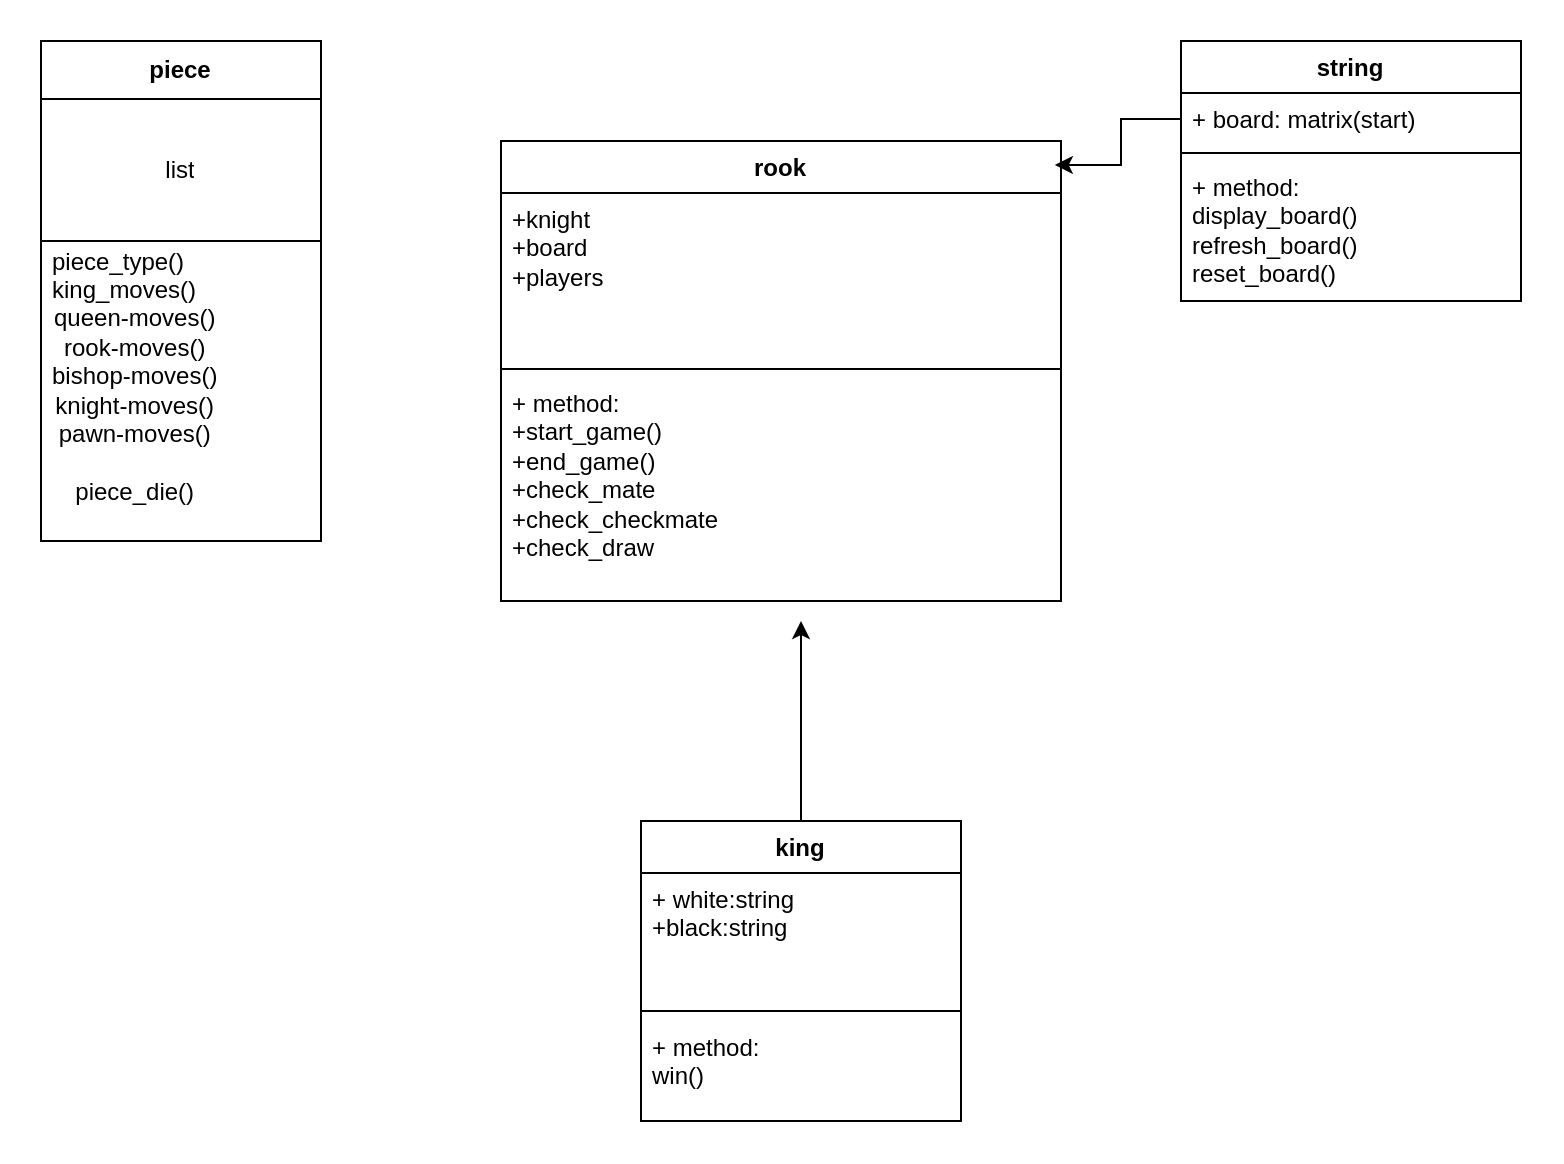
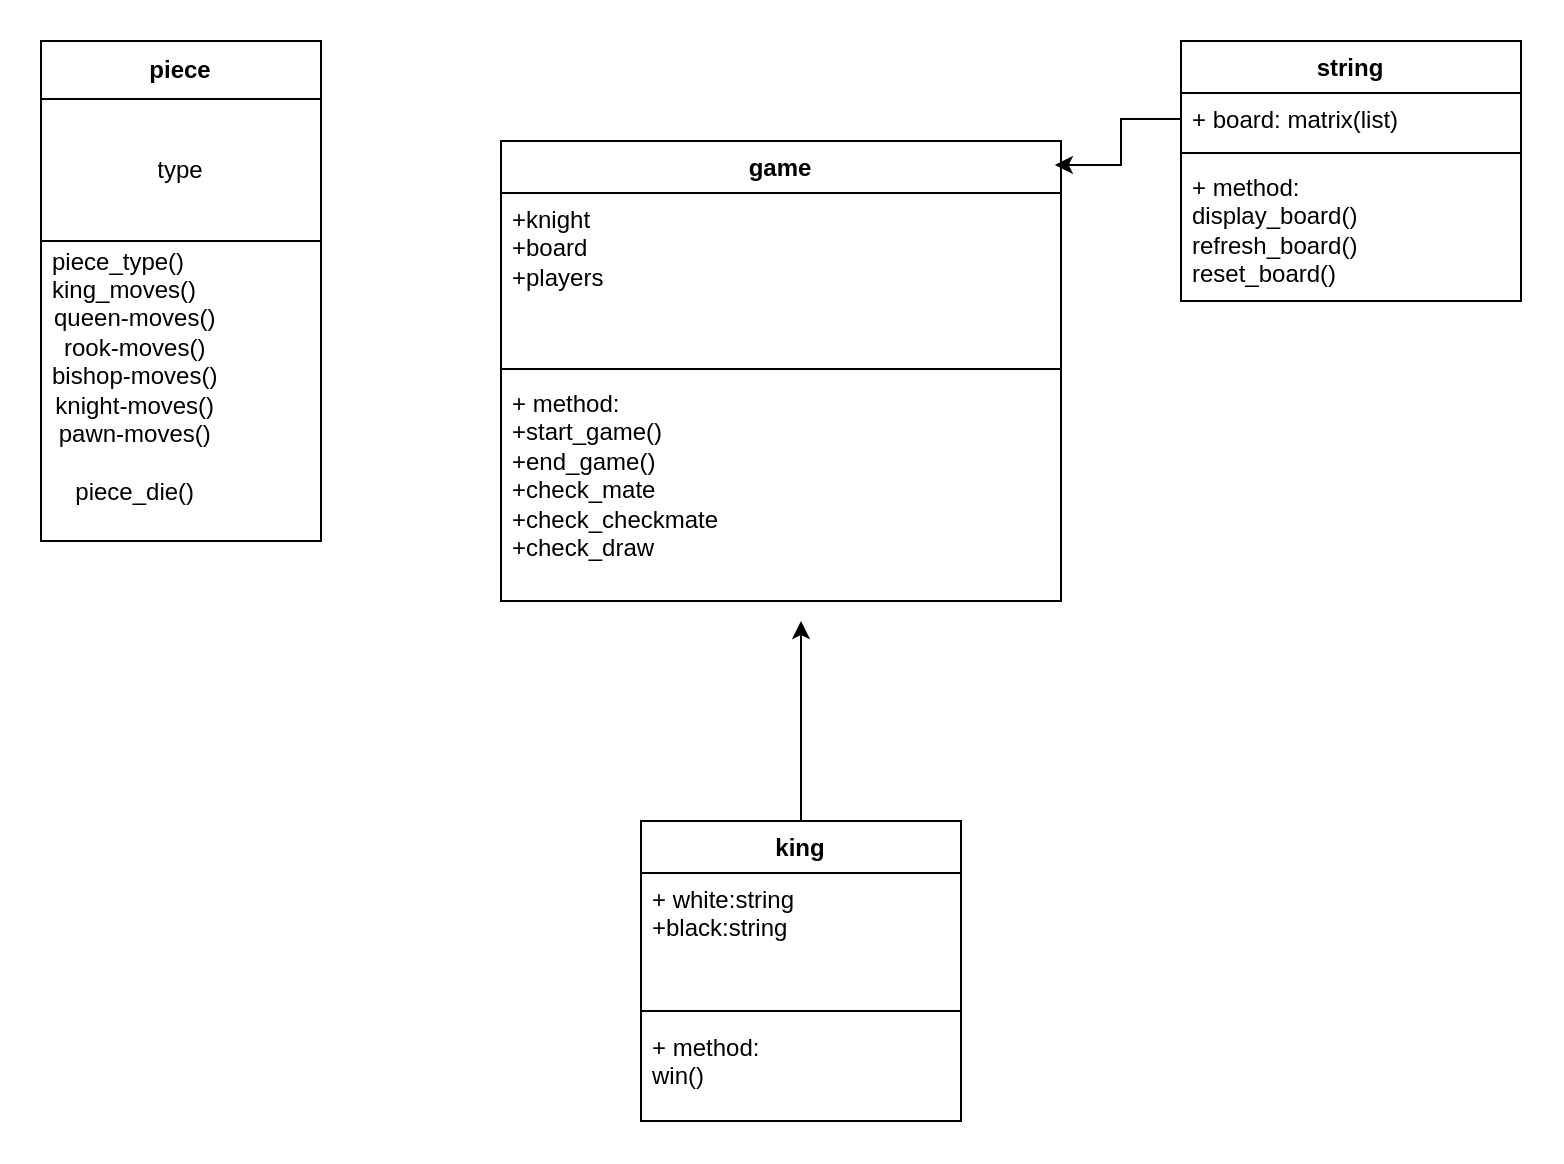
  <mxCell id="0" />
  <mxCell id="1" parent="0" />
  <mxCell id="2" value="piece" style="swimlane;fontStyle=1;align=center;verticalAlign=middle;childLayout=stackLayout;horizontal=1;startSize=29;horizontalStack=0;resizeParent=1;resizeParentMax=0;resizeLast=0;collapsible=0;marginBottom=0;html=1;whiteSpace=wrap;" vertex="1" parent="1"><mxGeometry x="20" y="20" width="140" height="250" as="geometry" /></mxCell>
- <mxCell id="3" value="&lt;div&gt;list&lt;/div&gt;" style="text;html=1;strokeColor=none;fillColor=none;align=center;verticalAlign=middle;spacingLeft=4;spacingRight=4;overflow=hidden;rotatable=0;points=[[0,0.5],[1,0.5]];portConstraint=eastwest;whiteSpace=wrap;" vertex="1" parent="2"><mxGeometry y="29" width="140" height="71" as="geometry" /></mxCell>
+ <mxCell id="3" value="&lt;div&gt;type&lt;/div&gt;" style="text;html=1;strokeColor=none;fillColor=none;align=center;verticalAlign=middle;spacingLeft=4;spacingRight=4;overflow=hidden;rotatable=0;points=[[0,0.5],[1,0.5]];portConstraint=eastwest;whiteSpace=wrap;" vertex="1" parent="2"><mxGeometry y="29" width="140" height="71" as="geometry" /></mxCell>
  <mxCell id="4" value="&lt;div&gt;piece_type()&lt;/div&gt;king_moves()&lt;div&gt;&lt;div style=&quot;text-align: center;&quot;&gt;queen&lt;span style=&quot;background-color: transparent; color: light-dark(rgb(0, 0, 0), rgb(255, 255, 255));&quot;&gt;-moves()&lt;/span&gt;&lt;/div&gt;&lt;div style=&quot;text-align: center;&quot;&gt;rook&lt;span style=&quot;background-color: transparent; color: light-dark(rgb(0, 0, 0), rgb(255, 255, 255));&quot;&gt;-moves()&lt;/span&gt;&lt;/div&gt;&lt;div style=&quot;text-align: center;&quot;&gt;bishop&lt;span style=&quot;background-color: transparent; color: light-dark(rgb(0, 0, 0), rgb(255, 255, 255));&quot;&gt;-moves()&lt;/span&gt;&lt;/div&gt;&lt;div style=&quot;text-align: center;&quot;&gt;knight&lt;span style=&quot;background-color: transparent; color: light-dark(rgb(0, 0, 0), rgb(255, 255, 255));&quot;&gt;-moves()&lt;/span&gt;&lt;/div&gt;&lt;div style=&quot;text-align: center;&quot;&gt;pawn-moves()&lt;/div&gt;&lt;div style=&quot;text-align: center;&quot;&gt;&lt;br&gt;&lt;/div&gt;&lt;div style=&quot;text-align: center;&quot;&gt;piece_die()&lt;/div&gt;&lt;div&gt;&lt;br&gt;&lt;/div&gt;&lt;/div&gt;" style="text;html=1;strokeColor=none;fillColor=none;align=left;verticalAlign=middle;spacingLeft=4;spacingRight=4;overflow=hidden;rotatable=0;points=[[0,0.5],[1,0.5]];portConstraint=eastwest;whiteSpace=wrap;" vertex="1" parent="2"><mxGeometry y="100" width="140" height="150" as="geometry" /></mxCell>
  <mxCell id="5" value="" style="endArrow=none;html=1;rounded=0;exitX=0;exitY=0;exitDx=0;exitDy=0;exitPerimeter=0;entryX=1;entryY=0;entryDx=0;entryDy=0;entryPerimeter=0;" edge="1" parent="2" source="4" target="4"><mxGeometry width="50" height="50" relative="1" as="geometry"><mxPoint x="360" y="410" as="sourcePoint" /><mxPoint x="410" y="360" as="targetPoint" /></mxGeometry></mxCell>
  <mxCell id="6" value="string" style="swimlane;fontStyle=1;align=center;verticalAlign=top;childLayout=stackLayout;horizontal=1;startSize=26;horizontalStack=0;resizeParent=1;resizeParentMax=0;resizeLast=0;collapsible=1;marginBottom=0;whiteSpace=wrap;html=1;" vertex="1" parent="1"><mxGeometry x="590" y="20" width="170" height="130" as="geometry" /></mxCell>
- <mxCell id="7" value="+ board: matrix(start)" style="text;strokeColor=none;fillColor=none;align=left;verticalAlign=top;spacingLeft=4;spacingRight=4;overflow=hidden;rotatable=0;points=[[0,0.5],[1,0.5]];portConstraint=eastwest;whiteSpace=wrap;html=1;" vertex="1" parent="6"><mxGeometry y="26" width="170" height="26" as="geometry" /></mxCell>
+ <mxCell id="7" value="+ board: matrix(list)" style="text;strokeColor=none;fillColor=none;align=left;verticalAlign=top;spacingLeft=4;spacingRight=4;overflow=hidden;rotatable=0;points=[[0,0.5],[1,0.5]];portConstraint=eastwest;whiteSpace=wrap;html=1;" vertex="1" parent="6"><mxGeometry y="26" width="170" height="26" as="geometry" /></mxCell>
  <mxCell id="8" value="" style="line;strokeWidth=1;fillColor=none;align=left;verticalAlign=middle;spacingTop=-1;spacingLeft=3;spacingRight=3;rotatable=0;labelPosition=right;points=[];portConstraint=eastwest;strokeColor=inherit;" vertex="1" parent="6"><mxGeometry y="52" width="170" height="8" as="geometry" /></mxCell>
  <mxCell id="9" value="+ method:&lt;div&gt;display_board()&lt;/div&gt;&lt;div&gt;refresh_board()&lt;/div&gt;&lt;div&gt;reset_board()&amp;nbsp;&lt;/div&gt;" style="text;strokeColor=none;fillColor=none;align=left;verticalAlign=top;spacingLeft=4;spacingRight=4;overflow=hidden;rotatable=0;points=[[0,0.5],[1,0.5]];portConstraint=eastwest;whiteSpace=wrap;html=1;" vertex="1" parent="6"><mxGeometry y="60" width="170" height="70" as="geometry" /></mxCell>
  <mxCell id="10" style="edgeStyle=orthogonalEdgeStyle;rounded=0;orthogonalLoop=1;jettySize=auto;html=1;" edge="1" parent="1" source="11"><mxGeometry relative="1" as="geometry"><mxPoint x="400" y="310" as="targetPoint" /></mxGeometry></mxCell>
  <mxCell id="11" value="king" style="swimlane;fontStyle=1;align=center;verticalAlign=top;childLayout=stackLayout;horizontal=1;startSize=26;horizontalStack=0;resizeParent=1;resizeParentMax=0;resizeLast=0;collapsible=1;marginBottom=0;whiteSpace=wrap;html=1;" vertex="1" parent="1"><mxGeometry x="320" y="410" width="160" height="150" as="geometry" /></mxCell>
  <mxCell id="12" value="+ white:string&lt;div&gt;+black:string&lt;/div&gt;" style="text;strokeColor=none;fillColor=none;align=left;verticalAlign=top;spacingLeft=4;spacingRight=4;overflow=hidden;rotatable=0;points=[[0,0.5],[1,0.5]];portConstraint=eastwest;whiteSpace=wrap;html=1;" vertex="1" parent="11"><mxGeometry y="26" width="160" height="64" as="geometry" /></mxCell>
  <mxCell id="13" value="" style="line;strokeWidth=1;fillColor=none;align=left;verticalAlign=middle;spacingTop=-1;spacingLeft=3;spacingRight=3;rotatable=0;labelPosition=right;points=[];portConstraint=eastwest;strokeColor=inherit;" vertex="1" parent="11"><mxGeometry y="90" width="160" height="10" as="geometry" /></mxCell>
  <mxCell id="14" value="+ method:&lt;div&gt;win()&lt;/div&gt;" style="text;strokeColor=none;fillColor=none;align=left;verticalAlign=top;spacingLeft=4;spacingRight=4;overflow=hidden;rotatable=0;points=[[0,0.5],[1,0.5]];portConstraint=eastwest;whiteSpace=wrap;html=1;" vertex="1" parent="11"><mxGeometry y="100" width="160" height="50" as="geometry" /></mxCell>
- <mxCell id="15" value="rook" style="swimlane;fontStyle=1;align=center;verticalAlign=top;childLayout=stackLayout;horizontal=1;startSize=26;horizontalStack=0;resizeParent=1;resizeParentMax=0;resizeLast=0;collapsible=1;marginBottom=0;whiteSpace=wrap;html=1;" vertex="1" parent="1"><mxGeometry x="250" y="70" width="280" height="230" as="geometry" /></mxCell>
+ <mxCell id="15" value="game" style="swimlane;fontStyle=1;align=center;verticalAlign=top;childLayout=stackLayout;horizontal=1;startSize=26;horizontalStack=0;resizeParent=1;resizeParentMax=0;resizeLast=0;collapsible=1;marginBottom=0;whiteSpace=wrap;html=1;" vertex="1" parent="1"><mxGeometry x="250" y="70" width="280" height="230" as="geometry" /></mxCell>
  <mxCell id="16" value="+knight&lt;div&gt;+board&lt;/div&gt;&lt;div&gt;+players&lt;/div&gt;" style="text;strokeColor=none;fillColor=none;align=left;verticalAlign=top;spacingLeft=4;spacingRight=4;overflow=hidden;rotatable=0;points=[[0,0.5],[1,0.5]];portConstraint=eastwest;whiteSpace=wrap;html=1;" vertex="1" parent="15"><mxGeometry y="26" width="280" height="84" as="geometry" /></mxCell>
  <mxCell id="17" value="" style="line;strokeWidth=1;fillColor=none;align=left;verticalAlign=middle;spacingTop=-1;spacingLeft=3;spacingRight=3;rotatable=0;labelPosition=right;points=[];portConstraint=eastwest;strokeColor=inherit;" vertex="1" parent="15"><mxGeometry y="110" width="280" height="8" as="geometry" /></mxCell>
  <mxCell id="18" value="+ method:&lt;div&gt;+start_game()&lt;/div&gt;&lt;div&gt;+end_game()&lt;/div&gt;&lt;div&gt;+check_mate&lt;/div&gt;&lt;div&gt;+check_checkmate&lt;/div&gt;&lt;div&gt;+check_draw&lt;/div&gt;" style="text;strokeColor=none;fillColor=none;align=left;verticalAlign=top;spacingLeft=4;spacingRight=4;overflow=hidden;rotatable=0;points=[[0,0.5],[1,0.5]];portConstraint=eastwest;whiteSpace=wrap;html=1;" vertex="1" parent="15"><mxGeometry y="118" width="280" height="112" as="geometry" /></mxCell>
  <mxCell id="19" style="edgeStyle=orthogonalEdgeStyle;rounded=0;orthogonalLoop=1;jettySize=auto;html=1;entryX=0.989;entryY=0.052;entryDx=0;entryDy=0;entryPerimeter=0;" edge="1" parent="1" source="7" target="15"><mxGeometry relative="1" as="geometry" /></mxCell>
